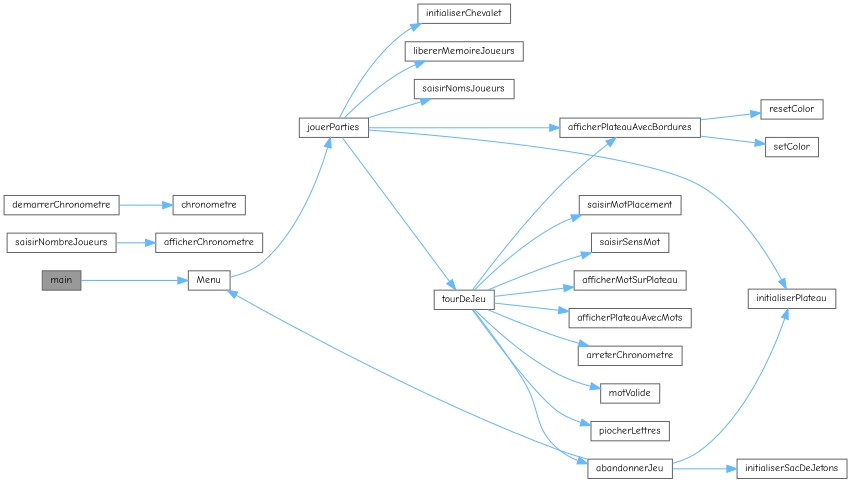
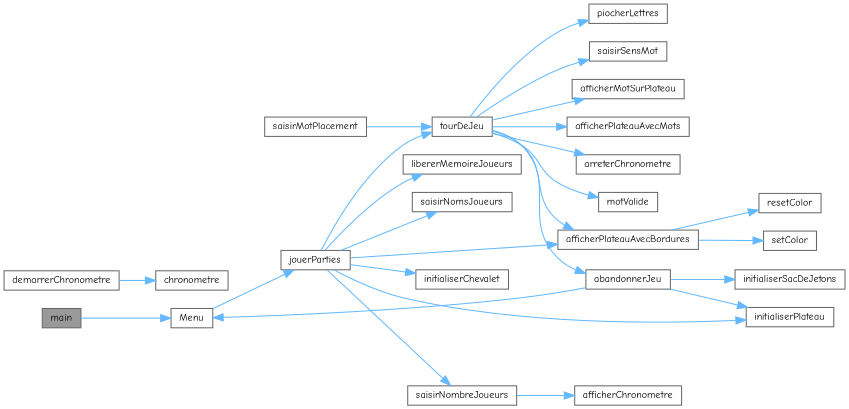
  digraph {
    fontname="Comic Neue"
    rankdir=LR
    node [color=grey40 fillcolor=white fontname="Comic Neue" fontsize=10 shape=box style=filled]
    edge [color=steelblue1 fontname="Comic Neue" fontsize=10 labelfontname=Helvetica labelfontsize=10 style=solid]
    n1 [color=gray40 fillcolor=grey60 fontcolor=black height=0.2 label=main width=0.4]
    n2 [height=0.2 label=Menu width=0.4]
    n3 [height=0.2 label=jouerParties width=0.4]
    n4 [height=0.2 label=afficherPlateauAvecBordures width=0.4]
    n5 [height=0.2 label=initialiserChevalet width=0.4]
    n6 [height=0.2 label=initialiserPlateau width=0.4]
    n7 [height=0.2 label=libererMemoireJoueurs width=0.4]
    n8 [height=0.2 label=saisirNombreJoueurs width=0.4]
    n9 [height=0.2 label=saisirNomsJoueurs width=0.4]
    n10 [height=0.2 label=tourDeJeu width=0.4]
    n11 [height=0.2 label=resetColor width=0.4]
    n12 [height=0.2 label=setColor width=0.4]
    n13 [height=0.2 label=afficherChronometre width=0.4]
    n14 [height=0.2 label=abandonnerJeu width=0.4]
    n15 [height=0.2 label=afficherMotSurPlateau width=0.4]
    n16 [height=0.2 label=afficherPlateauAvecMots width=0.4]
    n17 [height=0.2 label=arreterChronometre width=0.4]
    n18 [height=0.2 label=motValide width=0.4]
    n19 [height=0.2 label=piocherLettres width=0.4]
    n20 [height=0.2 label=saisirMotPlacement width=0.4]
    n21 [height=0.2 label=saisirSensMot width=0.4]
    n22 [height=0.2 label=initialiserSacDeJetons width=0.4]
    n23 [height=0.2 label=demarrerChronometre width=0.4]
    n24 [height=0.2 label=chronometre width=0.4]
    n1 -> n2
    n2 -> n3
    n3 -> n4
    n3 -> n5
    n3 -> n6
    n3 -> n7
+   n3 -> n8
    n3 -> n9
    n3 -> n10
    n4 -> n11
    n4 -> n12
    n8 -> n13
    n10 -> n4
    n10 -> n14
    n10 -> n15
    n10 -> n16
    n10 -> n17
    n10 -> n18
    n10 -> n19
-   n10 -> n20
+   n20 -> n10
    n10 -> n21
    n14 -> n2
    n14 -> n6
    n14 -> n22
    n23 -> n24
  }
